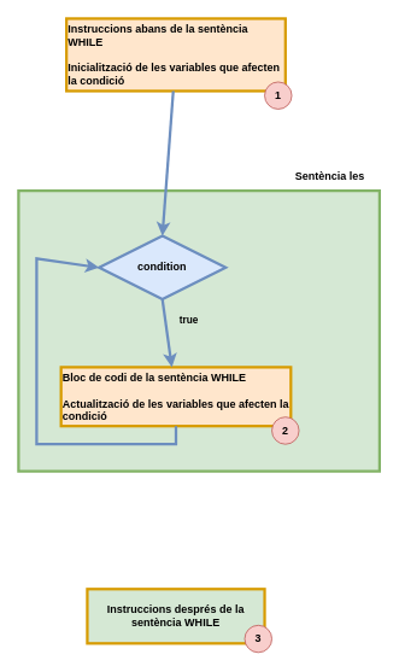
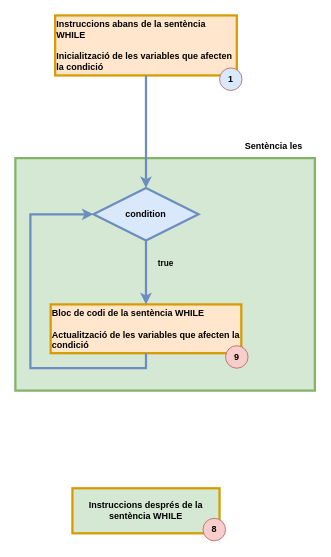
  <mxCell id="0" />
  <mxCell id="1" parent="0" />
  <mxCell id="2" value="" style="verticalLabelPosition=top;verticalAlign=bottom;html=1;shape=mxgraph.basic.rect;fillColor2=none;strokeWidth=3;size=20;indent=100;fillColor=#d5e8d4;strokeColor=#82b366;align=right;horizontal=1;labelPosition=left;labelBackgroundColor=#ffffff;" vertex="1" parent="1"><mxGeometry x="20" y="210" width="399" height="310" as="geometry" /></mxCell>
  <mxCell id="3" value="&lt;div align=&quot;left&quot;&gt;&lt;b&gt;Instruccions abans de la sentència WHILE&lt;/b&gt;&lt;br&gt;&lt;br&gt;&lt;div&gt;&lt;b&gt;Inicialització de les variables que afecten la condició&lt;br&gt;&lt;/b&gt;&lt;/div&gt;&lt;/div&gt;" style="rounded=0;whiteSpace=wrap;html=1;fillColor=#ffe6cc;strokeColor=#d79b00;strokeWidth=3;align=left;" vertex="1" parent="1"><mxGeometry x="73" y="20" width="242" height="80" as="geometry" /></mxCell>
- <mxCell id="4" value="&lt;b&gt;condition&lt;/b&gt;" style="strokeWidth=3;html=1;shape=mxgraph.flowchart.decision;whiteSpace=wrap;fillColor=#dae8fc;strokeColor=#6c8ebf;" vertex="1" parent="1"><mxGeometry x="109" y="260" width="140" height="70" as="geometry" /></mxCell>
+ <mxCell id="4" value="&lt;b&gt;condition&lt;/b&gt;" style="strokeWidth=3;html=1;shape=mxgraph.flowchart.decision;whiteSpace=wrap;fillColor=#dae8fc;strokeColor=#6c8ebf;" vertex="1" parent="1"><mxGeometry x="124" y="250" width="140" height="70" as="geometry" /></mxCell>
  <mxCell id="5" value="" style="endArrow=classic;html=1;rounded=0;entryX=0.5;entryY=0;entryDx=0;entryDy=0;entryPerimeter=0;fillColor=#dae8fc;strokeColor=#6c8ebf;strokeWidth=3;" edge="1" parent="1" source="3" target="4"><mxGeometry width="50" height="50" relative="1" as="geometry"><mxPoint x="170" y="450" as="sourcePoint" /><mxPoint x="320" y="260" as="targetPoint" /></mxGeometry></mxCell>
  <mxCell id="6" value="&lt;div align=&quot;left&quot;&gt;&lt;b&gt;Bloc de codi de la sentència WHILE&lt;br&gt;&lt;/b&gt;&lt;br&gt;&lt;b&gt;Actualització de les variables que afecten la condició&lt;/b&gt;&lt;/div&gt;" style="rounded=0;whiteSpace=wrap;html=1;fillColor=#ffe6cc;strokeColor=#d79b00;strokeWidth=3;align=left;" vertex="1" parent="1"><mxGeometry x="67" y="405" width="254" height="65" as="geometry" /></mxCell>
  <mxCell id="7" value="&lt;b&gt;true&lt;/b&gt;" style="endArrow=classic;html=1;rounded=0;exitX=0.5;exitY=1;exitDx=0;exitDy=0;exitPerimeter=0;fillColor=#dae8fc;strokeColor=#6c8ebf;curved=0;jumpSize=20;strokeWidth=3;labelBackgroundColor=#d5e8d4;" edge="1" parent="1" source="4" target="6"><mxGeometry x="-0.294" y="26" width="50" height="50" relative="1" as="geometry"><mxPoint x="140" y="450" as="sourcePoint" /><mxPoint x="190" y="400" as="targetPoint" /><mxPoint as="offset" /></mxGeometry></mxCell>
  <mxCell id="8" value="&lt;b&gt;Instruccions després de la sentència WHILE&lt;br&gt;&lt;/b&gt;" style="rounded=0;whiteSpace=wrap;html=1;fillColor=#d5e8d4;strokeColor=#d79b00;strokeWidth=3;" vertex="1" parent="1"><mxGeometry x="96" y="650" width="196" height="60" as="geometry" /></mxCell>
  <mxCell id="9" value="" style="endArrow=classic;html=1;rounded=0;entryX=0;entryY=0.5;entryDx=0;entryDy=0;fillColor=#dae8fc;strokeColor=#6c8ebf;strokeWidth=3;exitX=0.5;exitY=1;exitDx=0;exitDy=0;entryPerimeter=0;" edge="1" parent="1" source="6" target="4"><mxGeometry width="50" height="50" relative="1" as="geometry"><mxPoint x="194" y="480" as="sourcePoint" /><mxPoint x="194" y="560" as="targetPoint" /><Array as="points"><mxPoint x="194" y="490" /><mxPoint x="40" y="490" /><mxPoint x="40" y="285" /></Array></mxGeometry></mxCell>
  <mxCell id="10" value="&lt;b&gt;Sentència les&lt;br&gt;&lt;/b&gt;" style="text;html=1;align=center;verticalAlign=middle;resizable=0;points=[];autosize=1;strokeColor=none;fillColor=none;" vertex="1" parent="1"><mxGeometry x="309" y="180" width="110" height="30" as="geometry" /></mxCell>
- <mxCell id="11" value="&lt;b&gt;1&lt;/b&gt;" style="ellipse;whiteSpace=wrap;html=1;aspect=fixed;fillColor=#f8cecc;strokeColor=#b85450;" vertex="1" parent="1"><mxGeometry x="292" y="90" width="30" height="30" as="geometry" /></mxCell>
- <mxCell id="12" value="&lt;span&gt;2&lt;/span&gt;" style="ellipse;whiteSpace=wrap;html=1;aspect=fixed;fillColor=#f8cecc;strokeColor=#b85450;fontStyle=1" vertex="1" parent="1"><mxGeometry x="300" y="460" width="30" height="30" as="geometry" /></mxCell>
- <mxCell id="13" value="&lt;b&gt;3&lt;/b&gt;" style="ellipse;whiteSpace=wrap;html=1;aspect=fixed;fillColor=#f8cecc;strokeColor=#b85450;" vertex="1" parent="1"><mxGeometry x="270" y="690" width="30" height="30" as="geometry" /></mxCell>
+ <mxCell id="11" value="&lt;b&gt;1&lt;/b&gt;" style="ellipse;whiteSpace=wrap;html=1;aspect=fixed;fillColor=#dae8fc;strokeColor=#b85450;" vertex="1" parent="1"><mxGeometry x="292" y="90" width="30" height="30" as="geometry" /></mxCell>
+ <mxCell id="12" value="&lt;span&gt;9&lt;/span&gt;" style="ellipse;whiteSpace=wrap;html=1;aspect=fixed;fillColor=#f8cecc;strokeColor=#b85450;fontStyle=1" vertex="1" parent="1"><mxGeometry x="300" y="460" width="30" height="30" as="geometry" /></mxCell>
+ <mxCell id="13" value="&lt;b&gt;8&lt;/b&gt;" style="ellipse;whiteSpace=wrap;html=1;aspect=fixed;fillColor=#f8cecc;strokeColor=#b85450;" vertex="1" parent="1"><mxGeometry x="270" y="690" width="30" height="30" as="geometry" /></mxCell>
